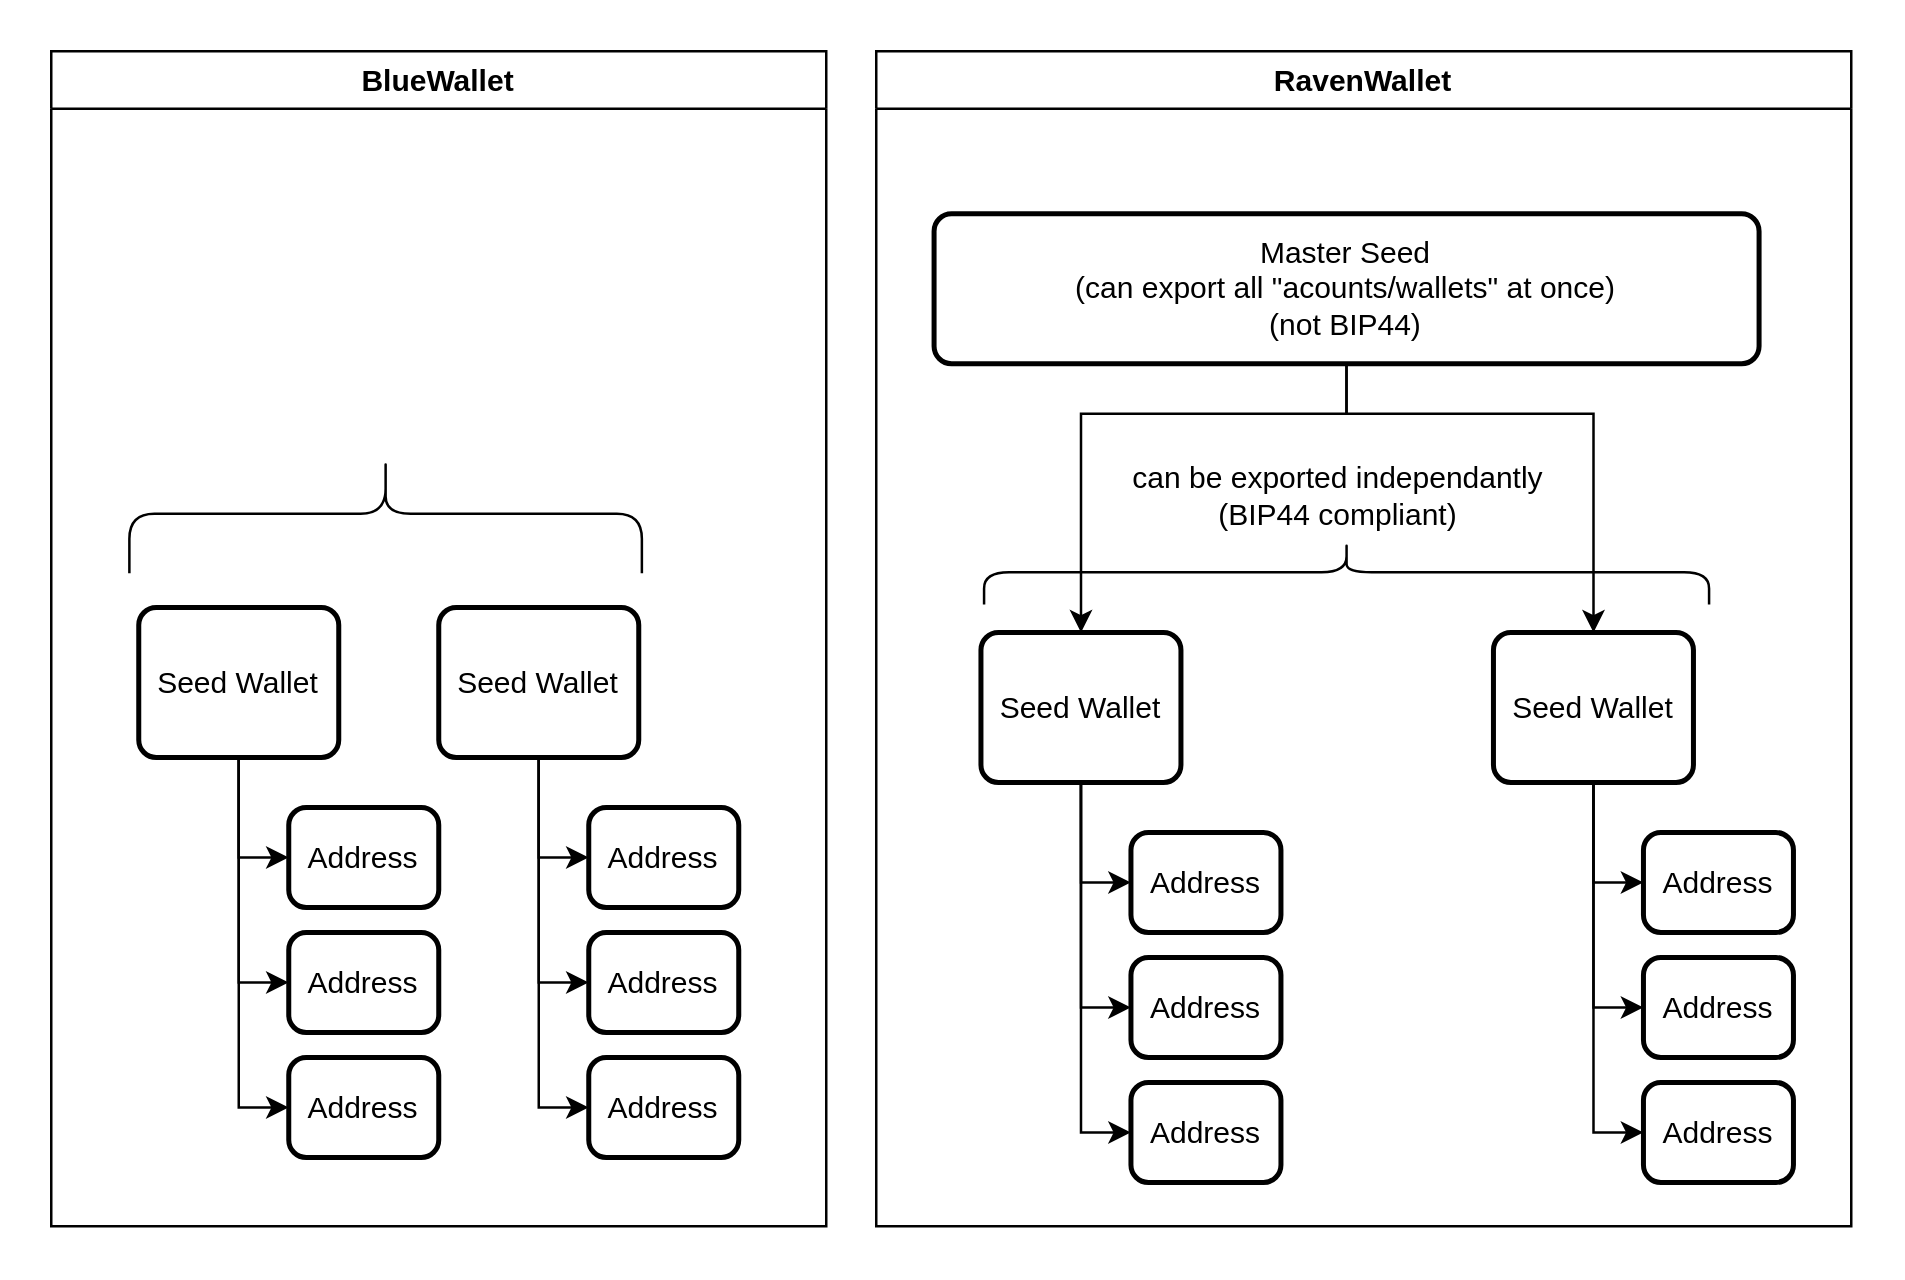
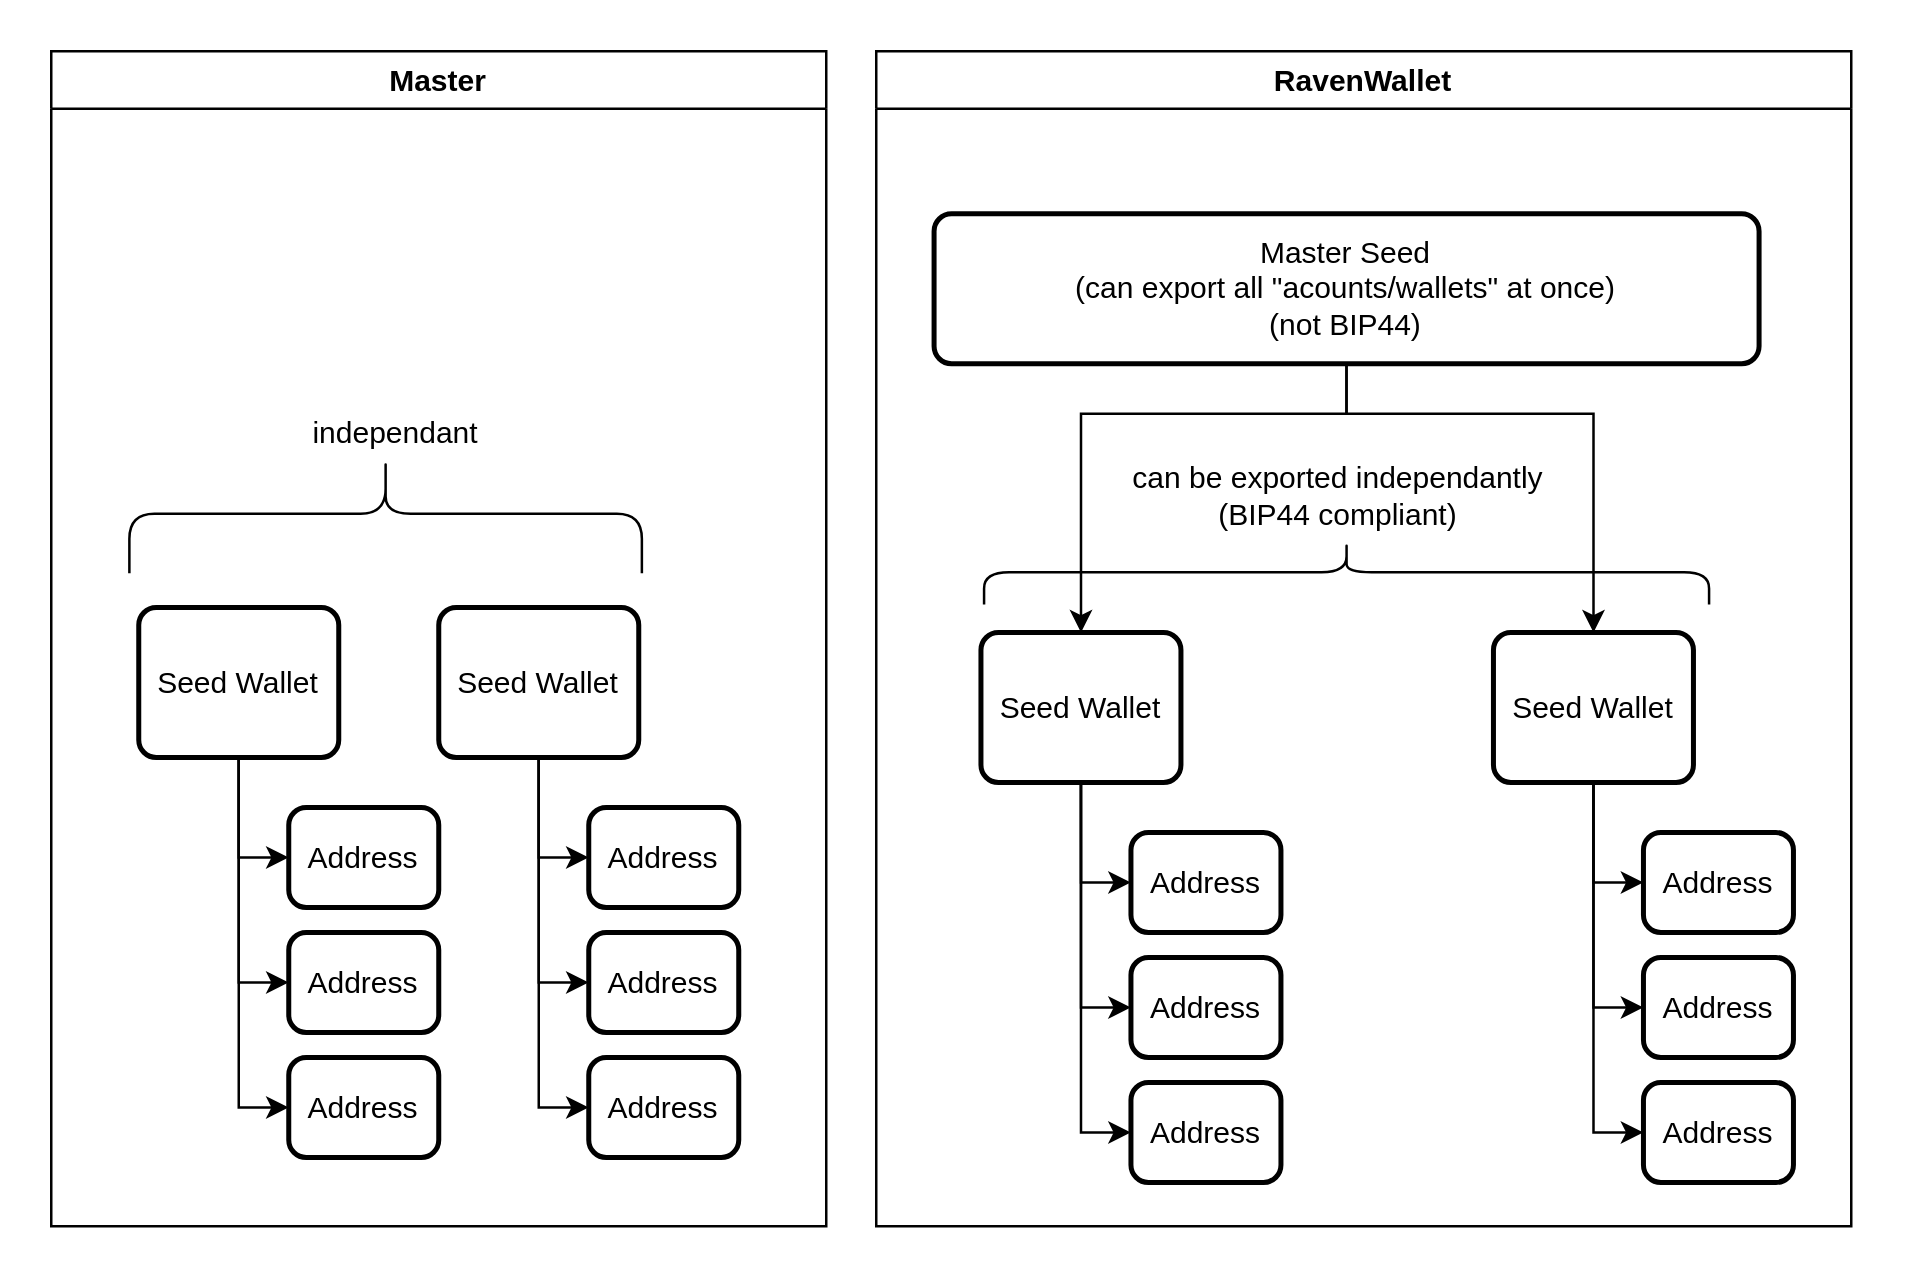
  <mxCell id="0" />
  <mxCell id="1" parent="0" />
- <mxCell id="2" value="BlueWallet" style="swimlane;" parent="1" vertex="1"><mxGeometry x="20" y="20" width="310" height="470" as="geometry" /></mxCell>
+ <mxCell id="2" value="Master" style="swimlane;" parent="1" vertex="1"><mxGeometry x="20" y="20" width="310" height="470" as="geometry" /></mxCell>
  <mxCell id="3" value="Seed Wallet" style="rounded=1;whiteSpace=wrap;html=1;absoluteArcSize=1;arcSize=14;strokeWidth=2;" vertex="1" parent="2"><mxGeometry x="155" y="222.5" width="80" height="60" as="geometry" /></mxCell>
  <mxCell id="4" value="Seed Wallet" style="rounded=1;whiteSpace=wrap;html=1;absoluteArcSize=1;arcSize=14;strokeWidth=2;" vertex="1" parent="2"><mxGeometry x="35" y="222.5" width="80" height="60" as="geometry" /></mxCell>
  <mxCell id="5" value="Address" style="rounded=1;whiteSpace=wrap;html=1;absoluteArcSize=1;arcSize=14;strokeWidth=2;" vertex="1" parent="2"><mxGeometry x="215" y="302.5" width="60" height="40" as="geometry" /></mxCell>
  <mxCell id="6" style="edgeStyle=orthogonalEdgeStyle;rounded=0;orthogonalLoop=1;jettySize=auto;html=1;exitX=0.5;exitY=1;exitDx=0;exitDy=0;entryX=0;entryY=0.5;entryDx=0;entryDy=0;" edge="1" parent="2" source="3" target="5"><mxGeometry relative="1" as="geometry" /></mxCell>
  <mxCell id="7" value="Address" style="rounded=1;whiteSpace=wrap;html=1;absoluteArcSize=1;arcSize=14;strokeWidth=2;" vertex="1" parent="2"><mxGeometry x="215" y="352.5" width="60" height="40" as="geometry" /></mxCell>
  <mxCell id="8" style="edgeStyle=orthogonalEdgeStyle;rounded=0;orthogonalLoop=1;jettySize=auto;html=1;exitX=0.5;exitY=1;exitDx=0;exitDy=0;entryX=0;entryY=0.5;entryDx=0;entryDy=0;" edge="1" parent="2" source="3" target="7"><mxGeometry relative="1" as="geometry" /></mxCell>
  <mxCell id="9" value="Address" style="rounded=1;whiteSpace=wrap;html=1;absoluteArcSize=1;arcSize=14;strokeWidth=2;" vertex="1" parent="2"><mxGeometry x="215" y="402.5" width="60" height="40" as="geometry" /></mxCell>
  <mxCell id="10" style="edgeStyle=orthogonalEdgeStyle;rounded=0;orthogonalLoop=1;jettySize=auto;html=1;exitX=0.5;exitY=1;exitDx=0;exitDy=0;entryX=0;entryY=0.5;entryDx=0;entryDy=0;" edge="1" parent="2" source="3" target="9"><mxGeometry relative="1" as="geometry" /></mxCell>
  <mxCell id="11" value="Address" style="rounded=1;whiteSpace=wrap;html=1;absoluteArcSize=1;arcSize=14;strokeWidth=2;" vertex="1" parent="2"><mxGeometry x="95" y="302.5" width="60" height="40" as="geometry" /></mxCell>
  <mxCell id="12" style="edgeStyle=orthogonalEdgeStyle;rounded=0;orthogonalLoop=1;jettySize=auto;html=1;exitX=0.5;exitY=1;exitDx=0;exitDy=0;entryX=0;entryY=0.5;entryDx=0;entryDy=0;" edge="1" parent="2" source="4" target="11"><mxGeometry relative="1" as="geometry" /></mxCell>
  <mxCell id="13" value="Address" style="rounded=1;whiteSpace=wrap;html=1;absoluteArcSize=1;arcSize=14;strokeWidth=2;" vertex="1" parent="2"><mxGeometry x="95" y="352.5" width="60" height="40" as="geometry" /></mxCell>
  <mxCell id="14" style="edgeStyle=orthogonalEdgeStyle;rounded=0;orthogonalLoop=1;jettySize=auto;html=1;exitX=0.5;exitY=1;exitDx=0;exitDy=0;entryX=0;entryY=0.5;entryDx=0;entryDy=0;" edge="1" parent="2" source="4" target="13"><mxGeometry relative="1" as="geometry" /></mxCell>
  <mxCell id="15" value="Address" style="rounded=1;whiteSpace=wrap;html=1;absoluteArcSize=1;arcSize=14;strokeWidth=2;" vertex="1" parent="2"><mxGeometry x="95" y="402.5" width="60" height="40" as="geometry" /></mxCell>
  <mxCell id="16" style="edgeStyle=orthogonalEdgeStyle;rounded=0;orthogonalLoop=1;jettySize=auto;html=1;exitX=0.5;exitY=1;exitDx=0;exitDy=0;entryX=0;entryY=0.5;entryDx=0;entryDy=0;" edge="1" parent="2" source="4" target="15"><mxGeometry relative="1" as="geometry" /></mxCell>
  <mxCell id="17" value="" style="shape=curlyBracket;whiteSpace=wrap;html=1;rounded=1;flipH=1;rotation=-90;" vertex="1" parent="2"><mxGeometry x="110" y="82.5" width="47.5" height="205" as="geometry" /></mxCell>
+ <mxCell id="18" value="independant" style="text;html=1;strokeColor=none;fillColor=none;align=center;verticalAlign=middle;whiteSpace=wrap;rounded=0;" vertex="1" parent="2"><mxGeometry x="117.5" y="142.5" width="40" height="20" as="geometry" /></mxCell>
  <mxCell id="19" value="RavenWallet" style="swimlane;" vertex="1" parent="1"><mxGeometry x="350" y="20" width="390" height="470" as="geometry" /></mxCell>
  <mxCell id="20" style="edgeStyle=orthogonalEdgeStyle;rounded=0;orthogonalLoop=1;jettySize=auto;html=1;" edge="1" parent="1" source="22" target="26"><mxGeometry relative="1" as="geometry"><Array as="points"><mxPoint x="537.88" y="165" /><mxPoint x="636.88" y="165" /></Array></mxGeometry></mxCell>
  <mxCell id="21" style="edgeStyle=orthogonalEdgeStyle;rounded=0;orthogonalLoop=1;jettySize=auto;html=1;" edge="1" parent="1" source="22" target="30"><mxGeometry relative="1" as="geometry"><Array as="points"><mxPoint x="537.88" y="165" /><mxPoint x="431.88" y="165" /></Array></mxGeometry></mxCell>
  <mxCell id="22" value="Master Seed&lt;br&gt;(can export all &quot;acounts/wallets&quot; at once)&lt;br&gt;(not BIP44)" style="rounded=1;whiteSpace=wrap;html=1;absoluteArcSize=1;arcSize=14;strokeWidth=2;" vertex="1" parent="1"><mxGeometry x="373.13" y="85" width="330" height="60" as="geometry" /></mxCell>
  <mxCell id="23" style="edgeStyle=orthogonalEdgeStyle;rounded=0;orthogonalLoop=1;jettySize=auto;html=1;exitX=0.5;exitY=1;exitDx=0;exitDy=0;entryX=0;entryY=0.5;entryDx=0;entryDy=0;" edge="1" parent="1" source="26" target="33"><mxGeometry relative="1" as="geometry" /></mxCell>
  <mxCell id="24" style="edgeStyle=orthogonalEdgeStyle;rounded=0;orthogonalLoop=1;jettySize=auto;html=1;exitX=0.5;exitY=1;exitDx=0;exitDy=0;entryX=0;entryY=0.5;entryDx=0;entryDy=0;" edge="1" parent="1" source="26" target="32"><mxGeometry relative="1" as="geometry" /></mxCell>
  <mxCell id="25" style="edgeStyle=orthogonalEdgeStyle;rounded=0;orthogonalLoop=1;jettySize=auto;html=1;exitX=0.5;exitY=1;exitDx=0;exitDy=0;entryX=0;entryY=0.5;entryDx=0;entryDy=0;" edge="1" parent="1" source="26" target="31"><mxGeometry relative="1" as="geometry" /></mxCell>
  <mxCell id="26" value="Seed Wallet" style="rounded=1;whiteSpace=wrap;html=1;absoluteArcSize=1;arcSize=14;strokeWidth=2;" vertex="1" parent="1"><mxGeometry x="596.88" y="252.5" width="80" height="60" as="geometry" /></mxCell>
  <mxCell id="27" style="edgeStyle=orthogonalEdgeStyle;rounded=0;orthogonalLoop=1;jettySize=auto;html=1;exitX=0.5;exitY=1;exitDx=0;exitDy=0;entryX=0;entryY=0.5;entryDx=0;entryDy=0;" edge="1" parent="1" source="30" target="36"><mxGeometry relative="1" as="geometry" /></mxCell>
  <mxCell id="28" style="edgeStyle=orthogonalEdgeStyle;rounded=0;orthogonalLoop=1;jettySize=auto;html=1;exitX=0.5;exitY=1;exitDx=0;exitDy=0;entryX=0;entryY=0.5;entryDx=0;entryDy=0;" edge="1" parent="1" source="30" target="35"><mxGeometry relative="1" as="geometry" /></mxCell>
  <mxCell id="29" style="edgeStyle=orthogonalEdgeStyle;rounded=0;orthogonalLoop=1;jettySize=auto;html=1;exitX=0.5;exitY=1;exitDx=0;exitDy=0;entryX=0;entryY=0.5;entryDx=0;entryDy=0;" edge="1" parent="1" source="30" target="34"><mxGeometry relative="1" as="geometry" /></mxCell>
  <mxCell id="30" value="Seed&amp;nbsp;Wallet" style="rounded=1;whiteSpace=wrap;html=1;absoluteArcSize=1;arcSize=14;strokeWidth=2;" vertex="1" parent="1"><mxGeometry x="391.88" y="252.5" width="80" height="60" as="geometry" /></mxCell>
  <mxCell id="31" value="Address" style="rounded=1;whiteSpace=wrap;html=1;absoluteArcSize=1;arcSize=14;strokeWidth=2;" vertex="1" parent="1"><mxGeometry x="656.88" y="332.5" width="60" height="40" as="geometry" /></mxCell>
  <mxCell id="32" value="Address" style="rounded=1;whiteSpace=wrap;html=1;absoluteArcSize=1;arcSize=14;strokeWidth=2;" vertex="1" parent="1"><mxGeometry x="656.88" y="382.5" width="60" height="40" as="geometry" /></mxCell>
  <mxCell id="33" value="Address" style="rounded=1;whiteSpace=wrap;html=1;absoluteArcSize=1;arcSize=14;strokeWidth=2;" vertex="1" parent="1"><mxGeometry x="656.88" y="432.5" width="60" height="40" as="geometry" /></mxCell>
  <mxCell id="34" value="Address" style="rounded=1;whiteSpace=wrap;html=1;absoluteArcSize=1;arcSize=14;strokeWidth=2;" vertex="1" parent="1"><mxGeometry x="451.88" y="332.5" width="60" height="40" as="geometry" /></mxCell>
  <mxCell id="35" value="Address" style="rounded=1;whiteSpace=wrap;html=1;absoluteArcSize=1;arcSize=14;strokeWidth=2;" vertex="1" parent="1"><mxGeometry x="451.88" y="382.5" width="60" height="40" as="geometry" /></mxCell>
  <mxCell id="36" value="Address" style="rounded=1;whiteSpace=wrap;html=1;absoluteArcSize=1;arcSize=14;strokeWidth=2;" vertex="1" parent="1"><mxGeometry x="451.88" y="432.5" width="60" height="40" as="geometry" /></mxCell>
  <mxCell id="37" value="" style="shape=curlyBracket;whiteSpace=wrap;html=1;rounded=1;flipH=1;rotation=-90;" vertex="1" parent="1"><mxGeometry x="525.32" y="83.44" width="25.62" height="290" as="geometry" /></mxCell>
  <mxCell id="38" value="can be exported independantly&lt;br&gt;(BIP44 compliant)" style="text;html=1;strokeColor=none;fillColor=none;align=center;verticalAlign=middle;whiteSpace=wrap;rounded=0;" vertex="1" parent="1"><mxGeometry x="450" y="175" width="170" height="45" as="geometry" /></mxCell>
